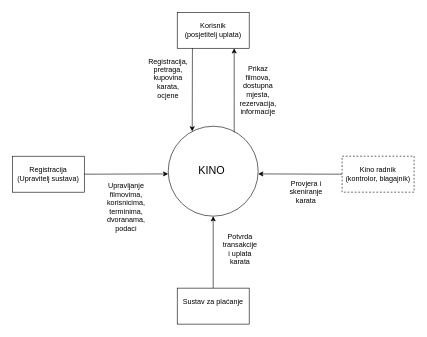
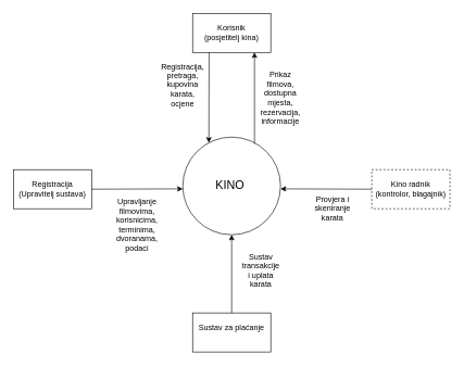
  <mxCell id="0" />
  <mxCell id="1" parent="0" />
  <mxCell id="2" value="&lt;font style=&quot;font-size: 18px;&quot;&gt;KINO&amp;nbsp;&lt;/font&gt;" style="ellipse;whiteSpace=wrap;html=1;aspect=fixed;" vertex="1" parent="1"><mxGeometry x="280" y="210" width="150" height="150" as="geometry" /></mxCell>
- <mxCell id="3" value="Korisnik&lt;div&gt;(posjetitelj uplata)&lt;/div&gt;" style="rounded=0;whiteSpace=wrap;html=1;" vertex="1" parent="1"><mxGeometry x="295" y="20" width="120" height="60" as="geometry" /></mxCell>
+ <mxCell id="3" value="Korisnik&lt;div&gt;(posjetitelj kina)&lt;/div&gt;" style="rounded=0;whiteSpace=wrap;html=1;" vertex="1" parent="1"><mxGeometry x="295" y="20" width="120" height="60" as="geometry" /></mxCell>
  <mxCell id="4" value="Kino radnik&lt;div&gt;(kontrolor, blagajnik)&lt;/div&gt;" style="rounded=0;whiteSpace=wrap;html=1;dashed=1;" vertex="1" parent="1"><mxGeometry x="570" y="260" width="120" height="60" as="geometry" /></mxCell>
  <mxCell id="5" value="Registracija&lt;div&gt;(Upravitelj sustava)&lt;/div&gt;" style="rounded=0;whiteSpace=wrap;html=1;" vertex="1" parent="1"><mxGeometry x="20" y="260" width="120" height="60" as="geometry" /></mxCell>
  <mxCell id="6" value="Sustav za plaćanje&lt;div&gt;&lt;br&gt;&lt;/div&gt;" style="rounded=0;whiteSpace=wrap;html=1;" vertex="1" parent="1"><mxGeometry x="295" y="480" width="120" height="60" as="geometry" /></mxCell>
  <mxCell id="7" value="" style="endArrow=classic;html=1;rounded=0;entryX=0.291;entryY=0.058;entryDx=0;entryDy=0;entryPerimeter=0;" edge="1" parent="1"><mxGeometry width="50" height="50" relative="1" as="geometry"><mxPoint x="320.35" y="80" as="sourcePoint" /><mxPoint x="320" y="218.7" as="targetPoint" /></mxGeometry></mxCell>
  <mxCell id="8" value="Registracija, pretraga, kupovina karata, ocjene" style="text;html=1;align=center;verticalAlign=middle;whiteSpace=wrap;rounded=0;" vertex="1" parent="1"><mxGeometry x="250" y="115" width="60" height="30" as="geometry" /></mxCell>
  <mxCell id="9" value="" style="endArrow=classic;html=1;rounded=0;" edge="1" parent="1"><mxGeometry width="50" height="50" relative="1" as="geometry"><mxPoint x="390" y="220" as="sourcePoint" /><mxPoint x="390" y="80" as="targetPoint" /></mxGeometry></mxCell>
  <mxCell id="10" value="Prikaz filmova, dostupna mjesta, rezervacija,&lt;div&gt;informacije&lt;/div&gt;" style="text;html=1;align=center;verticalAlign=middle;whiteSpace=wrap;rounded=0;" vertex="1" parent="1"><mxGeometry x="400" y="140" width="60" height="20" as="geometry" /></mxCell>
  <mxCell id="11" value="" style="endArrow=classic;html=1;rounded=0;exitX=1;exitY=0.5;exitDx=0;exitDy=0;" edge="1" parent="1" source="5"><mxGeometry width="50" height="50" relative="1" as="geometry"><mxPoint x="150" y="289.5" as="sourcePoint" /><mxPoint x="280" y="289.5" as="targetPoint" /></mxGeometry></mxCell>
  <mxCell id="12" value="Upravljanje filmovima, korisnicima, terminima, dvoranama, podaci" style="text;html=1;align=center;verticalAlign=middle;whiteSpace=wrap;rounded=0;" vertex="1" parent="1"><mxGeometry x="180" y="330" width="60" height="30" as="geometry" /></mxCell>
  <mxCell id="13" value="" style="endArrow=classic;html=1;rounded=0;exitX=0;exitY=0.5;exitDx=0;exitDy=0;" edge="1" parent="1" source="4"><mxGeometry width="50" height="50" relative="1" as="geometry"><mxPoint x="560" y="290" as="sourcePoint" /><mxPoint x="430" y="289.5" as="targetPoint" /></mxGeometry></mxCell>
  <mxCell id="14" value="Provjera i skeniranje karata" style="text;html=1;align=center;verticalAlign=middle;whiteSpace=wrap;rounded=0;" vertex="1" parent="1"><mxGeometry x="480" y="290" width="60" height="60" as="geometry" /></mxCell>
  <mxCell id="15" value="" style="endArrow=classic;html=1;rounded=0;" edge="1" parent="1"><mxGeometry width="50" height="50" relative="1" as="geometry"><mxPoint x="355" y="480" as="sourcePoint" /><mxPoint x="354.98" y="360" as="targetPoint" /></mxGeometry></mxCell>
- <mxCell id="16" value="Potvrda transakcije i uplata karata" style="text;html=1;align=center;verticalAlign=middle;whiteSpace=wrap;rounded=0;" vertex="1" parent="1"><mxGeometry x="370" y="400" width="60" height="30" as="geometry" /></mxCell>
+ <mxCell id="16" value="Sustav transakcije i uplata karata" style="text;html=1;align=center;verticalAlign=middle;whiteSpace=wrap;rounded=0;" vertex="1" parent="1"><mxGeometry x="370" y="400" width="60" height="30" as="geometry" /></mxCell>
